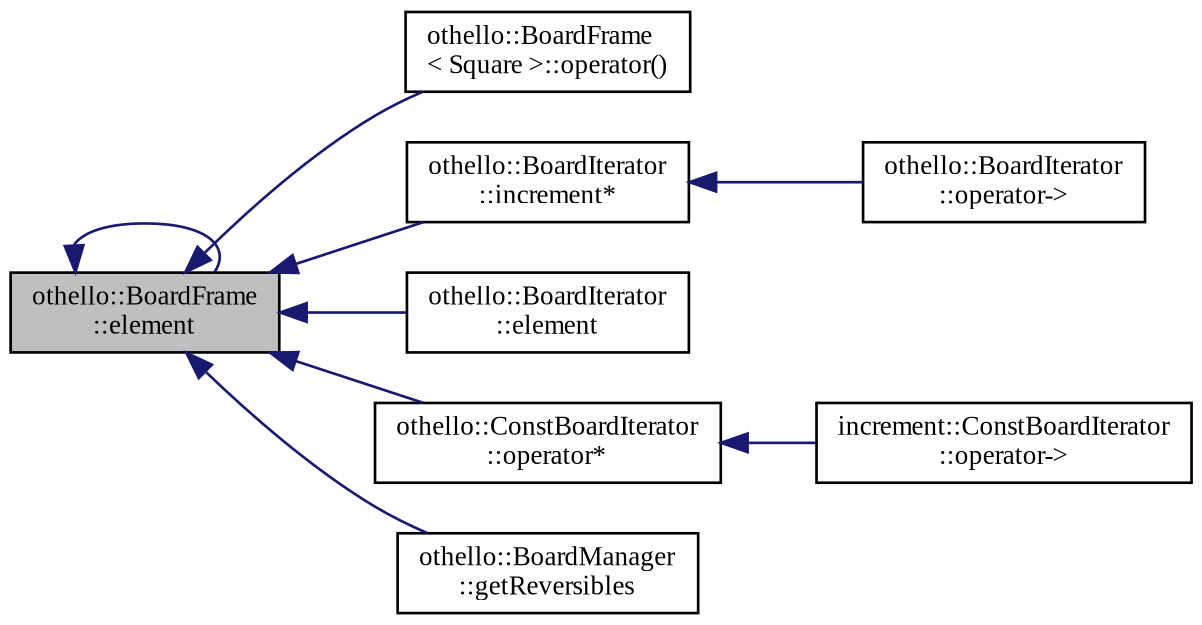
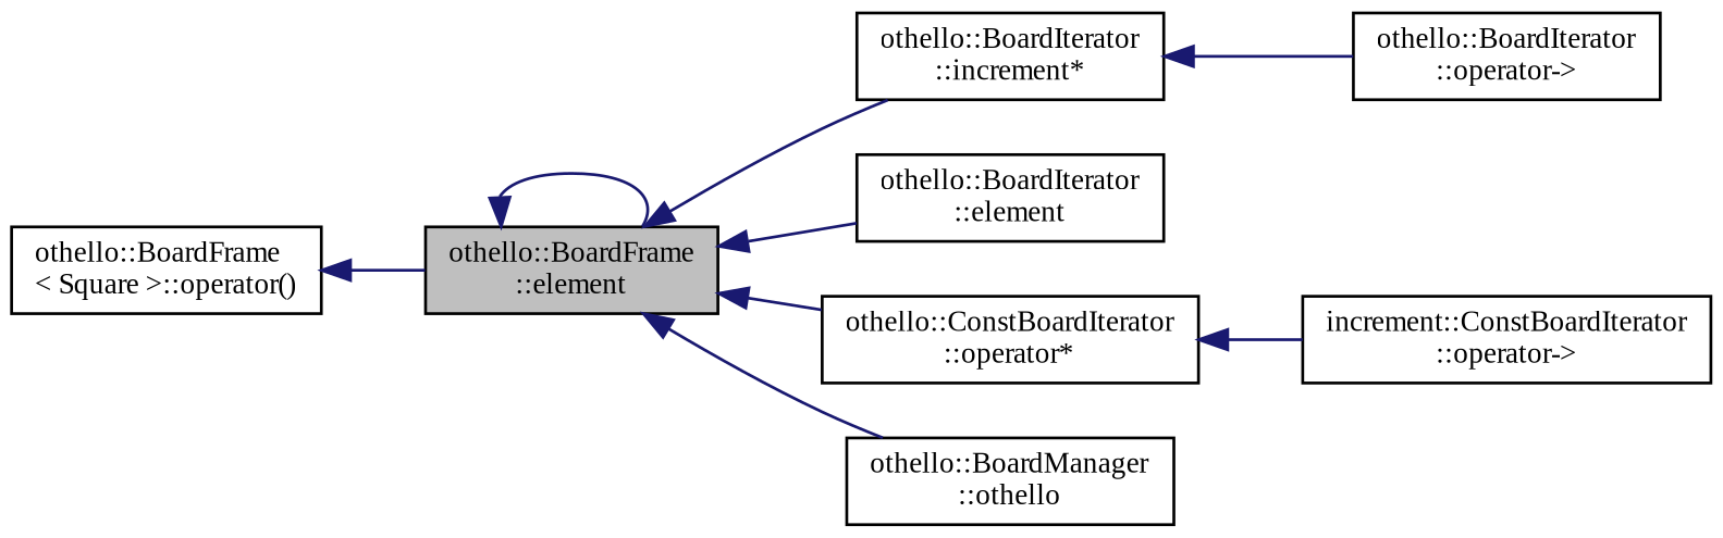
  digraph {
    fontname="Liberation Serif"
    rankdir=LR
    node [color=black fillcolor=white fontname="Liberation Serif" fontsize=10 shape=record style=filled]
    edge [color=midnightblue dir=back fontname="Liberation Serif" fontsize=10 labelfontname=Helvetica labelfontsize=10 style=solid]
    n1 [fillcolor=grey75 fontcolor=black height=0.2 label="othello::BoardFrame\l::element" width=0.4]
    n2 [height=0.2 label="othello::BoardFrame\l\< Square \>::operator()" width=0.4]
    n3 [height=0.2 label="othello::BoardIterator\l::increment*" width=0.4]
    n4 [height=0.2 label="othello::BoardIterator\l::element" width=0.4]
    n5 [height=0.2 label="othello::ConstBoardIterator\l::operator*" width=0.4]
-   n6 [height=0.2 label="othello::BoardManager\l::getReversibles" width=0.4]
+   n6 [height=0.2 label="othello::BoardManager\l::othello" width=0.4]
    n7 [height=0.2 label="othello::BoardIterator\l::operator-\>" width=0.4]
    n8 [height=0.2 label="increment::ConstBoardIterator\l::operator-\>" width=0.4]
    n1 -> n1
-   n1 -> n2
+   n2 -> n1
    n1 -> n3
    n1 -> n4
    n1 -> n5
    n1 -> n6
    n3 -> n7
    n5 -> n8
  }
